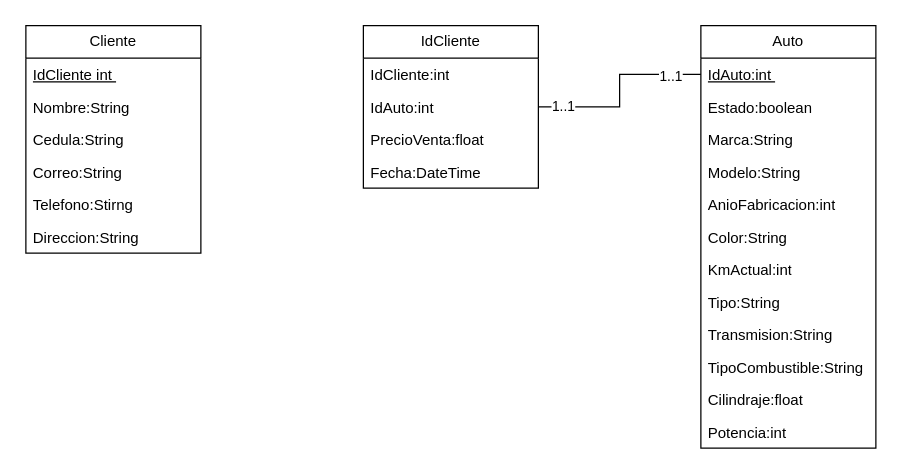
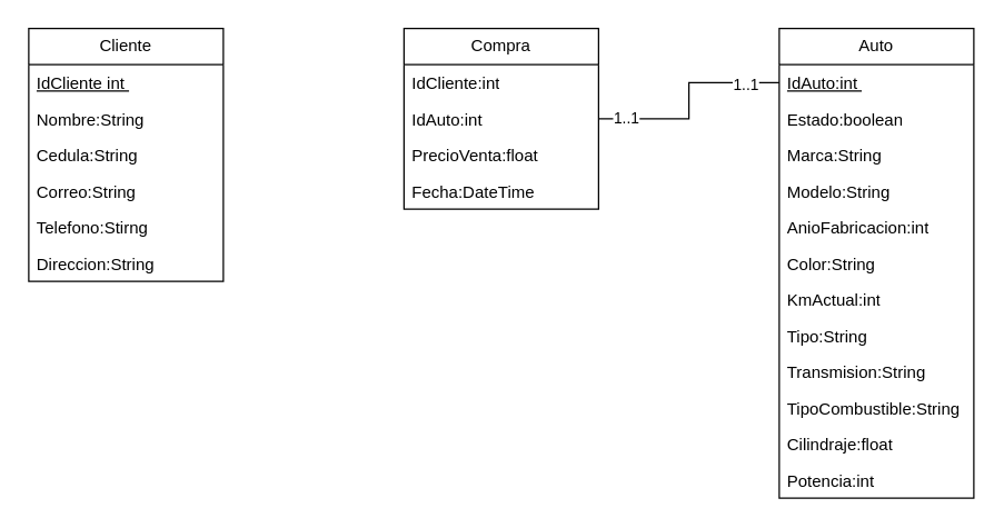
  <mxCell id="0" />
  <mxCell id="1" parent="0" />
  <mxCell id="2" value="Cliente" style="swimlane;fontStyle=0;childLayout=stackLayout;horizontal=1;startSize=26;fillColor=none;horizontalStack=0;resizeParent=1;resizeParentMax=0;resizeLast=0;collapsible=1;marginBottom=0;whiteSpace=wrap;html=1;" vertex="1" parent="1"><mxGeometry x="20" y="20" width="140" height="182" as="geometry" /></mxCell>
  <mxCell id="3" value="&lt;u&gt;IdCliente int&amp;nbsp;&lt;/u&gt;" style="text;strokeColor=none;fillColor=none;align=left;verticalAlign=top;spacingLeft=4;spacingRight=4;overflow=hidden;rotatable=0;points=[[0,0.5],[1,0.5]];portConstraint=eastwest;whiteSpace=wrap;html=1;" vertex="1" parent="2"><mxGeometry y="26" width="140" height="26" as="geometry" /></mxCell>
  <mxCell id="4" value="Nombre:String" style="text;strokeColor=none;fillColor=none;align=left;verticalAlign=top;spacingLeft=4;spacingRight=4;overflow=hidden;rotatable=0;points=[[0,0.5],[1,0.5]];portConstraint=eastwest;whiteSpace=wrap;html=1;" vertex="1" parent="2"><mxGeometry y="52" width="140" height="26" as="geometry" /></mxCell>
  <mxCell id="5" value="Cedula:String" style="text;strokeColor=none;fillColor=none;align=left;verticalAlign=top;spacingLeft=4;spacingRight=4;overflow=hidden;rotatable=0;points=[[0,0.5],[1,0.5]];portConstraint=eastwest;whiteSpace=wrap;html=1;" vertex="1" parent="2"><mxGeometry y="78" width="140" height="26" as="geometry" /></mxCell>
  <mxCell id="6" value="Correo:String" style="text;strokeColor=none;fillColor=none;align=left;verticalAlign=top;spacingLeft=4;spacingRight=4;overflow=hidden;rotatable=0;points=[[0,0.5],[1,0.5]];portConstraint=eastwest;whiteSpace=wrap;html=1;" vertex="1" parent="2"><mxGeometry y="104" width="140" height="26" as="geometry" /></mxCell>
  <mxCell id="7" value="Telefono:Stirng" style="text;strokeColor=none;fillColor=none;align=left;verticalAlign=top;spacingLeft=4;spacingRight=4;overflow=hidden;rotatable=0;points=[[0,0.5],[1,0.5]];portConstraint=eastwest;whiteSpace=wrap;html=1;" vertex="1" parent="2"><mxGeometry y="130" width="140" height="26" as="geometry" /></mxCell>
  <mxCell id="8" value="Direccion:String" style="text;strokeColor=none;fillColor=none;align=left;verticalAlign=top;spacingLeft=4;spacingRight=4;overflow=hidden;rotatable=0;points=[[0,0.5],[1,0.5]];portConstraint=eastwest;whiteSpace=wrap;html=1;" vertex="1" parent="2"><mxGeometry y="156" width="140" height="26" as="geometry" /></mxCell>
  <mxCell id="9" value="Auto" style="swimlane;fontStyle=0;childLayout=stackLayout;horizontal=1;startSize=26;fillColor=none;horizontalStack=0;resizeParent=1;resizeParentMax=0;resizeLast=0;collapsible=1;marginBottom=0;whiteSpace=wrap;html=1;" vertex="1" parent="1"><mxGeometry x="560" y="20" width="140" height="338" as="geometry" /></mxCell>
  <mxCell id="10" value="&lt;u&gt;IdAuto:int&amp;nbsp;&lt;/u&gt;" style="text;strokeColor=none;fillColor=none;align=left;verticalAlign=top;spacingLeft=4;spacingRight=4;overflow=hidden;rotatable=0;points=[[0,0.5],[1,0.5]];portConstraint=eastwest;whiteSpace=wrap;html=1;" vertex="1" parent="9"><mxGeometry y="26" width="140" height="26" as="geometry" /></mxCell>
  <mxCell id="11" value="Estado:boolean" style="text;strokeColor=none;fillColor=none;align=left;verticalAlign=top;spacingLeft=4;spacingRight=4;overflow=hidden;rotatable=0;points=[[0,0.5],[1,0.5]];portConstraint=eastwest;whiteSpace=wrap;html=1;" vertex="1" parent="9"><mxGeometry y="52" width="140" height="26" as="geometry" /></mxCell>
  <mxCell id="12" value="Marca:String" style="text;strokeColor=none;fillColor=none;align=left;verticalAlign=top;spacingLeft=4;spacingRight=4;overflow=hidden;rotatable=0;points=[[0,0.5],[1,0.5]];portConstraint=eastwest;whiteSpace=wrap;html=1;" vertex="1" parent="9"><mxGeometry y="78" width="140" height="26" as="geometry" /></mxCell>
  <mxCell id="13" value="Modelo:String" style="text;strokeColor=none;fillColor=none;align=left;verticalAlign=top;spacingLeft=4;spacingRight=4;overflow=hidden;rotatable=0;points=[[0,0.5],[1,0.5]];portConstraint=eastwest;whiteSpace=wrap;html=1;" vertex="1" parent="9"><mxGeometry y="104" width="140" height="26" as="geometry" /></mxCell>
  <mxCell id="14" value="AnioFabricacion:int" style="text;strokeColor=none;fillColor=none;align=left;verticalAlign=top;spacingLeft=4;spacingRight=4;overflow=hidden;rotatable=0;points=[[0,0.5],[1,0.5]];portConstraint=eastwest;whiteSpace=wrap;html=1;" vertex="1" parent="9"><mxGeometry y="130" width="140" height="26" as="geometry" /></mxCell>
  <mxCell id="15" value="Color:String" style="text;strokeColor=none;fillColor=none;align=left;verticalAlign=top;spacingLeft=4;spacingRight=4;overflow=hidden;rotatable=0;points=[[0,0.5],[1,0.5]];portConstraint=eastwest;whiteSpace=wrap;html=1;" vertex="1" parent="9"><mxGeometry y="156" width="140" height="26" as="geometry" /></mxCell>
  <mxCell id="16" value="KmActual:int" style="text;strokeColor=none;fillColor=none;align=left;verticalAlign=top;spacingLeft=4;spacingRight=4;overflow=hidden;rotatable=0;points=[[0,0.5],[1,0.5]];portConstraint=eastwest;whiteSpace=wrap;html=1;" vertex="1" parent="9"><mxGeometry y="182" width="140" height="26" as="geometry" /></mxCell>
  <mxCell id="17" value="Tipo:String" style="text;strokeColor=none;fillColor=none;align=left;verticalAlign=top;spacingLeft=4;spacingRight=4;overflow=hidden;rotatable=0;points=[[0,0.5],[1,0.5]];portConstraint=eastwest;whiteSpace=wrap;html=1;" vertex="1" parent="9"><mxGeometry y="208" width="140" height="26" as="geometry" /></mxCell>
  <mxCell id="18" value="Transmision:String" style="text;strokeColor=none;fillColor=none;align=left;verticalAlign=top;spacingLeft=4;spacingRight=4;overflow=hidden;rotatable=0;points=[[0,0.5],[1,0.5]];portConstraint=eastwest;whiteSpace=wrap;html=1;" vertex="1" parent="9"><mxGeometry y="234" width="140" height="26" as="geometry" /></mxCell>
  <mxCell id="19" value="TipoCombustible:String" style="text;strokeColor=none;fillColor=none;align=left;verticalAlign=top;spacingLeft=4;spacingRight=4;overflow=hidden;rotatable=0;points=[[0,0.5],[1,0.5]];portConstraint=eastwest;whiteSpace=wrap;html=1;" vertex="1" parent="9"><mxGeometry y="260" width="140" height="26" as="geometry" /></mxCell>
  <mxCell id="20" value="Cilindraje:float" style="text;strokeColor=none;fillColor=none;align=left;verticalAlign=top;spacingLeft=4;spacingRight=4;overflow=hidden;rotatable=0;points=[[0,0.5],[1,0.5]];portConstraint=eastwest;whiteSpace=wrap;html=1;" vertex="1" parent="9"><mxGeometry y="286" width="140" height="26" as="geometry" /></mxCell>
  <mxCell id="21" value="Potencia:int" style="text;strokeColor=none;fillColor=none;align=left;verticalAlign=top;spacingLeft=4;spacingRight=4;overflow=hidden;rotatable=0;points=[[0,0.5],[1,0.5]];portConstraint=eastwest;whiteSpace=wrap;html=1;" vertex="1" parent="9"><mxGeometry y="312" width="140" height="26" as="geometry" /></mxCell>
- <mxCell id="22" value="IdCliente" style="swimlane;fontStyle=0;childLayout=stackLayout;horizontal=1;startSize=26;fillColor=none;horizontalStack=0;resizeParent=1;resizeParentMax=0;resizeLast=0;collapsible=1;marginBottom=0;whiteSpace=wrap;html=1;" vertex="1" parent="1"><mxGeometry x="290" y="20" width="140" height="130" as="geometry" /></mxCell>
+ <mxCell id="22" value="Compra" style="swimlane;fontStyle=0;childLayout=stackLayout;horizontal=1;startSize=26;fillColor=none;horizontalStack=0;resizeParent=1;resizeParentMax=0;resizeLast=0;collapsible=1;marginBottom=0;whiteSpace=wrap;html=1;" vertex="1" parent="1"><mxGeometry x="290" y="20" width="140" height="130" as="geometry" /></mxCell>
  <mxCell id="23" value="IdCliente:int" style="text;strokeColor=none;fillColor=none;align=left;verticalAlign=top;spacingLeft=4;spacingRight=4;overflow=hidden;rotatable=0;points=[[0,0.5],[1,0.5]];portConstraint=eastwest;whiteSpace=wrap;html=1;" vertex="1" parent="22"><mxGeometry y="26" width="140" height="26" as="geometry" /></mxCell>
  <mxCell id="24" value="IdAuto:int" style="text;strokeColor=none;fillColor=none;align=left;verticalAlign=top;spacingLeft=4;spacingRight=4;overflow=hidden;rotatable=0;points=[[0,0.5],[1,0.5]];portConstraint=eastwest;whiteSpace=wrap;html=1;" vertex="1" parent="22"><mxGeometry y="52" width="140" height="26" as="geometry" /></mxCell>
  <mxCell id="25" value="PrecioVenta:float" style="text;strokeColor=none;fillColor=none;align=left;verticalAlign=top;spacingLeft=4;spacingRight=4;overflow=hidden;rotatable=0;points=[[0,0.5],[1,0.5]];portConstraint=eastwest;whiteSpace=wrap;html=1;" vertex="1" parent="22"><mxGeometry y="78" width="140" height="26" as="geometry" /></mxCell>
  <mxCell id="26" value="Fecha:DateTime" style="text;strokeColor=none;fillColor=none;align=left;verticalAlign=top;spacingLeft=4;spacingRight=4;overflow=hidden;rotatable=0;points=[[0,0.5],[1,0.5]];portConstraint=eastwest;whiteSpace=wrap;html=1;" vertex="1" parent="22"><mxGeometry y="104" width="140" height="26" as="geometry" /></mxCell>
  <mxCell id="27" style="edgeStyle=orthogonalEdgeStyle;rounded=0;orthogonalLoop=1;jettySize=auto;html=1;endArrow=none;endFill=0;" edge="1" parent="1" source="10" target="24"><mxGeometry relative="1" as="geometry" /></mxCell>
  <mxCell id="28" value="1..1" style="edgeLabel;html=1;align=center;verticalAlign=middle;resizable=0;points=[];" vertex="1" connectable="0" parent="27"><mxGeometry x="-0.685" y="1" relative="1" as="geometry"><mxPoint as="offset" /></mxGeometry></mxCell>
  <mxCell id="29" value="1..1" style="edgeLabel;html=1;align=center;verticalAlign=middle;resizable=0;points=[];" vertex="1" connectable="0" parent="27"><mxGeometry x="0.753" y="-1" relative="1" as="geometry"><mxPoint as="offset" /></mxGeometry></mxCell>
